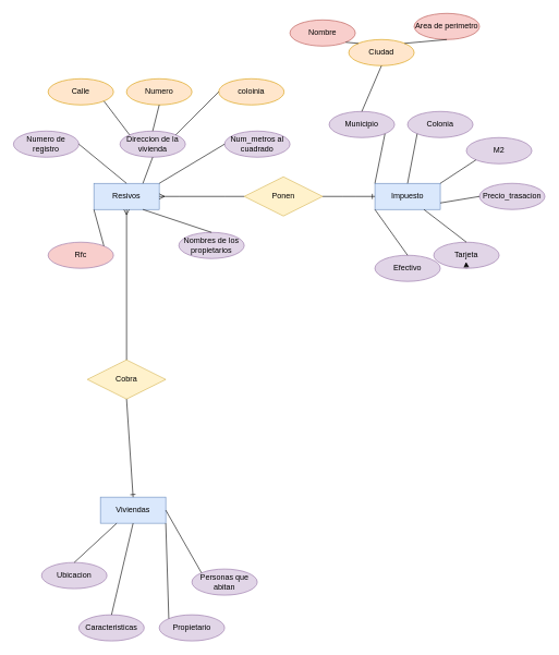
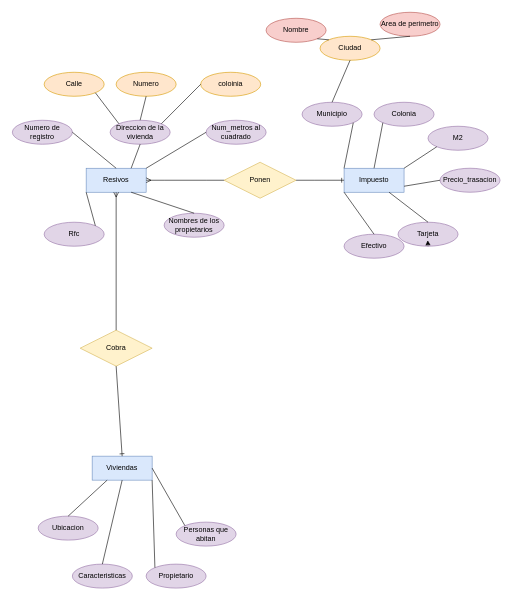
  <mxCell id="0" />
  <mxCell id="1" parent="0" />
  <mxCell id="2" value="Viviendas" style="whiteSpace=wrap;html=1;align=center;fillColor=#dae8fc;strokeColor=#6c8ebf;" vertex="1" parent="1"><mxGeometry x="153" y="760" width="100" height="40" as="geometry" /></mxCell>
  <mxCell id="3" value="Caracteristicas" style="ellipse;whiteSpace=wrap;html=1;align=center;fillColor=#e1d5e7;strokeColor=#9673a6;" vertex="1" parent="1"><mxGeometry x="120" y="940" width="100" height="40" as="geometry" /></mxCell>
  <mxCell id="4" value="Ubicacion" style="ellipse;whiteSpace=wrap;html=1;align=center;fillColor=#e1d5e7;strokeColor=#9673a6;" vertex="1" parent="1"><mxGeometry x="63" y="860" width="100" height="40" as="geometry" /></mxCell>
  <mxCell id="5" value="Personas que abitan" style="ellipse;whiteSpace=wrap;html=1;align=center;fillColor=#e1d5e7;strokeColor=#9673a6;" vertex="1" parent="1"><mxGeometry x="293" y="870" width="100" height="40" as="geometry" /></mxCell>
  <mxCell id="6" value="Cobra" style="shape=rhombus;perimeter=rhombusPerimeter;whiteSpace=wrap;html=1;align=center;fillColor=#fff2cc;strokeColor=#d6b656;" vertex="1" parent="1"><mxGeometry x="133" y="550" width="120" height="60" as="geometry" /></mxCell>
  <mxCell id="7" value="Resivos" style="whiteSpace=wrap;html=1;align=center;fillColor=#dae8fc;strokeColor=#6c8ebf;" vertex="1" parent="1"><mxGeometry x="143" y="280" width="100" height="40" as="geometry" /></mxCell>
  <mxCell id="8" value="Numero de registro" style="ellipse;whiteSpace=wrap;html=1;align=center;fillColor=#e1d5e7;strokeColor=#9673a6;" vertex="1" parent="1"><mxGeometry x="20" y="200" width="100" height="40" as="geometry" /></mxCell>
  <mxCell id="9" value="Direccion de la vivienda" style="ellipse;whiteSpace=wrap;html=1;align=center;fillColor=#e1d5e7;strokeColor=#9673a6;" vertex="1" parent="1"><mxGeometry x="183" y="200" width="100" height="40" as="geometry" /></mxCell>
  <mxCell id="10" value="Calle" style="ellipse;whiteSpace=wrap;html=1;align=center;fillColor=#ffe6cc;strokeColor=#d79b00;" vertex="1" parent="1"><mxGeometry x="73" y="120" width="100" height="40" as="geometry" /></mxCell>
  <mxCell id="11" value="Numero" style="ellipse;whiteSpace=wrap;html=1;align=center;fillColor=#ffe6cc;strokeColor=#d79b00;" vertex="1" parent="1"><mxGeometry x="193" y="120" width="100" height="40" as="geometry" /></mxCell>
  <mxCell id="12" value="coloinia" style="ellipse;whiteSpace=wrap;html=1;align=center;fillColor=#ffe6cc;strokeColor=#d79b00;" vertex="1" parent="1"><mxGeometry x="334" y="120" width="100" height="40" as="geometry" /></mxCell>
  <mxCell id="13" value="Num_metros al cuadrado" style="ellipse;whiteSpace=wrap;html=1;align=center;fillColor=#e1d5e7;strokeColor=#9673a6;" vertex="1" parent="1"><mxGeometry x="343" y="200" width="100" height="40" as="geometry" /></mxCell>
- <mxCell id="14" value="Rfc" style="ellipse;whiteSpace=wrap;html=1;align=center;fillColor=#f8cecc;strokeColor=#9673a6;" vertex="1" parent="1"><mxGeometry x="73" y="370" width="100" height="40" as="geometry" /></mxCell>
+ <mxCell id="14" value="Rfc" style="ellipse;whiteSpace=wrap;html=1;align=center;fillColor=#e1d5e7;strokeColor=#9673a6;" vertex="1" parent="1"><mxGeometry x="73" y="370" width="100" height="40" as="geometry" /></mxCell>
  <mxCell id="15" value="Nombres de los propietarios" style="ellipse;whiteSpace=wrap;html=1;align=center;fillColor=#e1d5e7;strokeColor=#9673a6;" vertex="1" parent="1"><mxGeometry x="273" y="355" width="100" height="40" as="geometry" /></mxCell>
  <mxCell id="16" value="Impuesto" style="whiteSpace=wrap;html=1;align=center;fillColor=#dae8fc;strokeColor=#6c8ebf;" vertex="1" parent="1"><mxGeometry x="573" y="280" width="100" height="40" as="geometry" /></mxCell>
  <mxCell id="17" value="Ponen" style="shape=rhombus;perimeter=rhombusPerimeter;whiteSpace=wrap;html=1;align=center;fillColor=#fff2cc;strokeColor=#d6b656;" vertex="1" parent="1"><mxGeometry x="373" y="270" width="120" height="60" as="geometry" /></mxCell>
  <mxCell id="18" value="" style="endArrow=none;html=1;rounded=0;exitX=1;exitY=0.5;exitDx=0;exitDy=0;entryX=0;entryY=0;entryDx=0;entryDy=0;" edge="1" parent="1" source="2" target="5"><mxGeometry relative="1" as="geometry"><mxPoint x="-287" y="250" as="sourcePoint" /><mxPoint x="-127" y="250" as="targetPoint" /></mxGeometry></mxCell>
  <mxCell id="19" value="" style="endArrow=none;html=1;rounded=0;exitX=0.5;exitY=0;exitDx=0;exitDy=0;entryX=0.25;entryY=1;entryDx=0;entryDy=0;" edge="1" parent="1" source="4" target="2"><mxGeometry relative="1" as="geometry"><mxPoint x="-147" y="390" as="sourcePoint" /><mxPoint x="13" y="390" as="targetPoint" /></mxGeometry></mxCell>
  <mxCell id="20" value="" style="endArrow=none;html=1;rounded=0;exitX=0.5;exitY=0;exitDx=0;exitDy=0;entryX=0.5;entryY=1;entryDx=0;entryDy=0;" edge="1" parent="1" source="3" target="2"><mxGeometry relative="1" as="geometry"><mxPoint x="-147" y="390" as="sourcePoint" /><mxPoint x="13" y="390" as="targetPoint" /></mxGeometry></mxCell>
  <mxCell id="21" value="" style="fontSize=12;html=1;endArrow=ERone;endFill=1;rounded=0;entryX=0.5;entryY=0;entryDx=0;entryDy=0;exitX=0.5;exitY=1;exitDx=0;exitDy=0;" edge="1" parent="1" source="6" target="2"><mxGeometry width="100" height="100" relative="1" as="geometry"><mxPoint x="-317" y="470" as="sourcePoint" /><mxPoint x="-217" y="370" as="targetPoint" /></mxGeometry></mxCell>
  <mxCell id="22" value="" style="fontSize=12;html=1;endArrow=ERmany;rounded=0;entryX=0.5;entryY=1;entryDx=0;entryDy=0;exitX=0.5;exitY=0;exitDx=0;exitDy=0;" edge="1" parent="1" source="6" target="7"><mxGeometry width="100" height="100" relative="1" as="geometry"><mxPoint x="-67" y="410" as="sourcePoint" /><mxPoint x="33" y="310" as="targetPoint" /></mxGeometry></mxCell>
  <mxCell id="23" value="" style="endArrow=none;html=1;rounded=0;exitX=1;exitY=0;exitDx=0;exitDy=0;entryX=0;entryY=1;entryDx=0;entryDy=0;" edge="1" parent="1" source="14" target="7"><mxGeometry relative="1" as="geometry"><mxPoint x="53" y="530" as="sourcePoint" /><mxPoint x="213" y="530" as="targetPoint" /></mxGeometry></mxCell>
  <mxCell id="24" value="" style="endArrow=none;html=1;rounded=0;exitX=0.75;exitY=1;exitDx=0;exitDy=0;entryX=0.5;entryY=0;entryDx=0;entryDy=0;" edge="1" parent="1" source="7" target="15"><mxGeometry relative="1" as="geometry"><mxPoint x="193" y="410" as="sourcePoint" /><mxPoint x="353" y="410" as="targetPoint" /></mxGeometry></mxCell>
  <mxCell id="25" value="" style="endArrow=none;html=1;rounded=0;exitX=1;exitY=0.5;exitDx=0;exitDy=0;entryX=0.5;entryY=0;entryDx=0;entryDy=0;" edge="1" parent="1" source="8" target="7"><mxGeometry relative="1" as="geometry"><mxPoint x="193" y="410" as="sourcePoint" /><mxPoint x="353" y="410" as="targetPoint" /></mxGeometry></mxCell>
  <mxCell id="26" value="" style="endArrow=none;html=1;rounded=0;entryX=0.5;entryY=1;entryDx=0;entryDy=0;exitX=0.75;exitY=0;exitDx=0;exitDy=0;" edge="1" parent="1" source="7" target="9"><mxGeometry relative="1" as="geometry"><mxPoint x="193" y="410" as="sourcePoint" /><mxPoint x="353" y="410" as="targetPoint" /></mxGeometry></mxCell>
  <mxCell id="27" value="" style="endArrow=none;html=1;rounded=0;entryX=0;entryY=0.5;entryDx=0;entryDy=0;exitX=1;exitY=0;exitDx=0;exitDy=0;" edge="1" parent="1" source="7" target="13"><mxGeometry relative="1" as="geometry"><mxPoint x="193" y="410" as="sourcePoint" /><mxPoint x="353" y="410" as="targetPoint" /></mxGeometry></mxCell>
  <mxCell id="28" value="" style="endArrow=none;html=1;rounded=0;entryX=0.5;entryY=1;entryDx=0;entryDy=0;exitX=0.5;exitY=0;exitDx=0;exitDy=0;" edge="1" parent="1" source="9" target="11"><mxGeometry relative="1" as="geometry"><mxPoint x="193" y="410" as="sourcePoint" /><mxPoint x="353" y="410" as="targetPoint" /></mxGeometry></mxCell>
  <mxCell id="29" value="" style="endArrow=none;html=1;rounded=0;exitX=1;exitY=1;exitDx=0;exitDy=0;entryX=0;entryY=0;entryDx=0;entryDy=0;" edge="1" parent="1" source="10" target="9"><mxGeometry relative="1" as="geometry"><mxPoint x="133" y="460" as="sourcePoint" /><mxPoint x="293" y="460" as="targetPoint" /></mxGeometry></mxCell>
  <mxCell id="30" value="" style="endArrow=none;html=1;rounded=0;entryX=0;entryY=0.5;entryDx=0;entryDy=0;exitX=1;exitY=0;exitDx=0;exitDy=0;" edge="1" parent="1" source="9" target="12"><mxGeometry relative="1" as="geometry"><mxPoint x="283" y="180" as="sourcePoint" /><mxPoint x="353" y="410" as="targetPoint" /></mxGeometry></mxCell>
  <mxCell id="31" value="" style="edgeStyle=entityRelationEdgeStyle;fontSize=12;html=1;endArrow=ERone;endFill=1;rounded=0;entryX=0;entryY=0.5;entryDx=0;entryDy=0;exitX=1;exitY=0.5;exitDx=0;exitDy=0;" edge="1" parent="1" source="17" target="16"><mxGeometry width="100" height="100" relative="1" as="geometry"><mxPoint x="173" y="460" as="sourcePoint" /><mxPoint x="273" y="360" as="targetPoint" /></mxGeometry></mxCell>
  <mxCell id="32" value="" style="edgeStyle=entityRelationEdgeStyle;fontSize=12;html=1;endArrow=ERmany;rounded=0;entryX=1;entryY=0.5;entryDx=0;entryDy=0;exitX=0;exitY=0.5;exitDx=0;exitDy=0;" edge="1" parent="1" source="17" target="7"><mxGeometry width="100" height="100" relative="1" as="geometry"><mxPoint x="173" y="460" as="sourcePoint" /><mxPoint x="273" y="360" as="targetPoint" /></mxGeometry></mxCell>
  <mxCell id="33" value="Municipio" style="ellipse;whiteSpace=wrap;html=1;align=center;fillColor=#e1d5e7;strokeColor=#9673a6;" vertex="1" parent="1"><mxGeometry x="503" y="170" width="100" height="40" as="geometry" /></mxCell>
  <mxCell id="34" value="Colonia" style="ellipse;whiteSpace=wrap;html=1;align=center;fillColor=#e1d5e7;strokeColor=#9673a6;" vertex="1" parent="1"><mxGeometry x="623" y="170" width="100" height="40" as="geometry" /></mxCell>
  <mxCell id="35" value="M2" style="ellipse;whiteSpace=wrap;html=1;align=center;fillColor=#e1d5e7;strokeColor=#9673a6;" vertex="1" parent="1"><mxGeometry x="713" y="210" width="100" height="40" as="geometry" /></mxCell>
  <mxCell id="36" value="Precio_trasacion" style="ellipse;whiteSpace=wrap;html=1;align=center;fillColor=#e1d5e7;strokeColor=#9673a6;" vertex="1" parent="1"><mxGeometry x="733" y="280" width="100" height="40" as="geometry" /></mxCell>
  <mxCell id="37" value="" style="endArrow=none;html=1;rounded=0;entryX=1;entryY=1;entryDx=0;entryDy=0;exitX=0;exitY=0;exitDx=0;exitDy=0;" edge="1" parent="1" source="16" target="33"><mxGeometry relative="1" as="geometry"><mxPoint x="623" y="410" as="sourcePoint" /><mxPoint x="783" y="410" as="targetPoint" /></mxGeometry></mxCell>
  <mxCell id="38" value="" style="endArrow=none;html=1;rounded=0;exitX=0;exitY=1;exitDx=0;exitDy=0;entryX=0.5;entryY=0;entryDx=0;entryDy=0;" edge="1" parent="1" source="34" target="16"><mxGeometry relative="1" as="geometry"><mxPoint x="673" y="240" as="sourcePoint" /><mxPoint x="833" y="240" as="targetPoint" /></mxGeometry></mxCell>
  <mxCell id="39" value="" style="endArrow=none;html=1;rounded=0;entryX=0;entryY=1;entryDx=0;entryDy=0;exitX=1;exitY=0;exitDx=0;exitDy=0;" edge="1" parent="1" source="16" target="35"><mxGeometry relative="1" as="geometry"><mxPoint x="573" y="460" as="sourcePoint" /><mxPoint x="733" y="460" as="targetPoint" /></mxGeometry></mxCell>
  <mxCell id="40" value="" style="endArrow=none;html=1;rounded=0;exitX=1;exitY=0.75;exitDx=0;exitDy=0;entryX=0;entryY=0.5;entryDx=0;entryDy=0;" edge="1" parent="1" source="16" target="36"><mxGeometry relative="1" as="geometry"><mxPoint x="623" y="450" as="sourcePoint" /><mxPoint x="783" y="450" as="targetPoint" /></mxGeometry></mxCell>
  <mxCell id="41" value="Ciudad" style="ellipse;whiteSpace=wrap;html=1;align=center;fillColor=#ffe6cc;strokeColor=#d79b00;" vertex="1" parent="1"><mxGeometry x="533" y="60" width="100" height="40" as="geometry" /></mxCell>
  <mxCell id="42" value="Nombre" style="ellipse;whiteSpace=wrap;html=1;align=center;fillColor=#f8cecc;strokeColor=#b85450;" vertex="1" parent="1"><mxGeometry x="443" y="30" width="100" height="40" as="geometry" /></mxCell>
  <mxCell id="43" value="Area de perimetro" style="ellipse;whiteSpace=wrap;html=1;align=center;fillColor=#f8cecc;strokeColor=#b85450;" vertex="1" parent="1"><mxGeometry x="633" y="20" width="100" height="40" as="geometry" /></mxCell>
  <mxCell id="44" value="" style="endArrow=none;html=1;rounded=0;exitX=0.5;exitY=1;exitDx=0;exitDy=0;entryX=0.5;entryY=0;entryDx=0;entryDy=0;" edge="1" parent="1" source="41" target="33"><mxGeometry relative="1" as="geometry"><mxPoint x="473" y="130" as="sourcePoint" /><mxPoint x="633" y="130" as="targetPoint" /></mxGeometry></mxCell>
  <mxCell id="45" value="" style="endArrow=none;html=1;rounded=0;exitX=1;exitY=1;exitDx=0;exitDy=0;entryX=0;entryY=0;entryDx=0;entryDy=0;" edge="1" parent="1" source="42" target="41"><mxGeometry relative="1" as="geometry"><mxPoint x="423" y="60" as="sourcePoint" /><mxPoint x="583" y="60" as="targetPoint" /></mxGeometry></mxCell>
  <mxCell id="46" value="" style="endArrow=none;html=1;rounded=0;exitX=1;exitY=0;exitDx=0;exitDy=0;entryX=0.5;entryY=1;entryDx=0;entryDy=0;" edge="1" parent="1" source="41" target="43"><mxGeometry relative="1" as="geometry"><mxPoint x="653" y="30" as="sourcePoint" /><mxPoint x="813" y="30" as="targetPoint" /></mxGeometry></mxCell>
  <mxCell id="47" value="Efectivo" style="ellipse;whiteSpace=wrap;html=1;align=center;fillColor=#e1d5e7;strokeColor=#9673a6;" vertex="1" parent="1"><mxGeometry x="573" y="390" width="100" height="40" as="geometry" /></mxCell>
  <mxCell id="48" value="Tarjeta" style="ellipse;whiteSpace=wrap;html=1;align=center;fillColor=#e1d5e7;strokeColor=#9673a6;" vertex="1" parent="1"><mxGeometry x="663" y="370" width="100" height="40" as="geometry" /></mxCell>
  <mxCell id="49" value="Propietario" style="ellipse;whiteSpace=wrap;html=1;align=center;fillColor=#e1d5e7;strokeColor=#9673a6;" vertex="1" parent="1"><mxGeometry x="243" y="940" width="100" height="40" as="geometry" /></mxCell>
  <mxCell id="50" value="" style="endArrow=none;html=1;rounded=0;exitX=1;exitY=1;exitDx=0;exitDy=0;entryX=0;entryY=0;entryDx=0;entryDy=0;" edge="1" parent="1" source="2" target="49"><mxGeometry relative="1" as="geometry"><mxPoint x="63" y="560" as="sourcePoint" /><mxPoint x="223" y="560" as="targetPoint" /></mxGeometry></mxCell>
  <mxCell id="51" value="" style="endArrow=none;html=1;rounded=0;exitX=0.5;exitY=0;exitDx=0;exitDy=0;entryX=0;entryY=1;entryDx=0;entryDy=0;" edge="1" parent="1" source="47" target="16"><mxGeometry relative="1" as="geometry"><mxPoint x="493" y="370" as="sourcePoint" /><mxPoint x="653" y="370" as="targetPoint" /></mxGeometry></mxCell>
  <mxCell id="52" value="" style="endArrow=none;html=1;rounded=0;exitX=0.75;exitY=1;exitDx=0;exitDy=0;entryX=0.5;entryY=0;entryDx=0;entryDy=0;" edge="1" parent="1" source="16" target="48"><mxGeometry relative="1" as="geometry"><mxPoint x="673" y="360" as="sourcePoint" /><mxPoint x="833" y="360" as="targetPoint" /></mxGeometry></mxCell>
  <mxCell id="53" style="edgeStyle=orthogonalEdgeStyle;rounded=0;orthogonalLoop=1;jettySize=auto;html=1;exitX=0.5;exitY=1;exitDx=0;exitDy=0;entryX=0.495;entryY=0.755;entryDx=0;entryDy=0;entryPerimeter=0;" edge="1" parent="1" source="48" target="48"><mxGeometry relative="1" as="geometry" /></mxCell>
